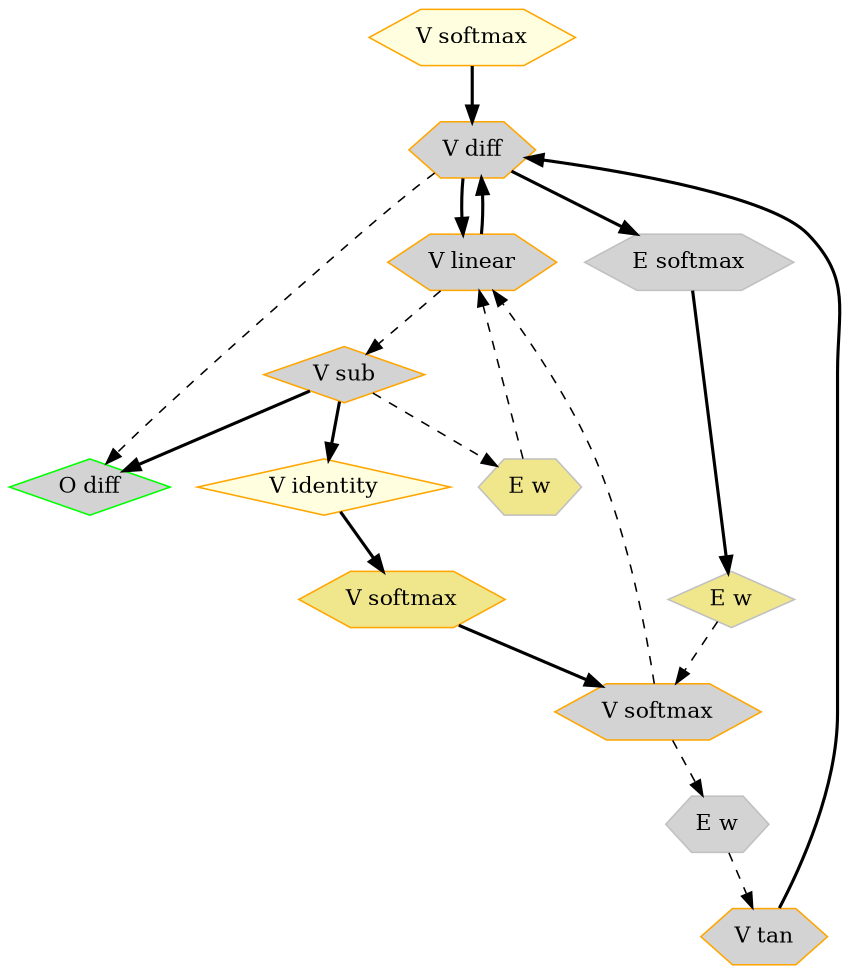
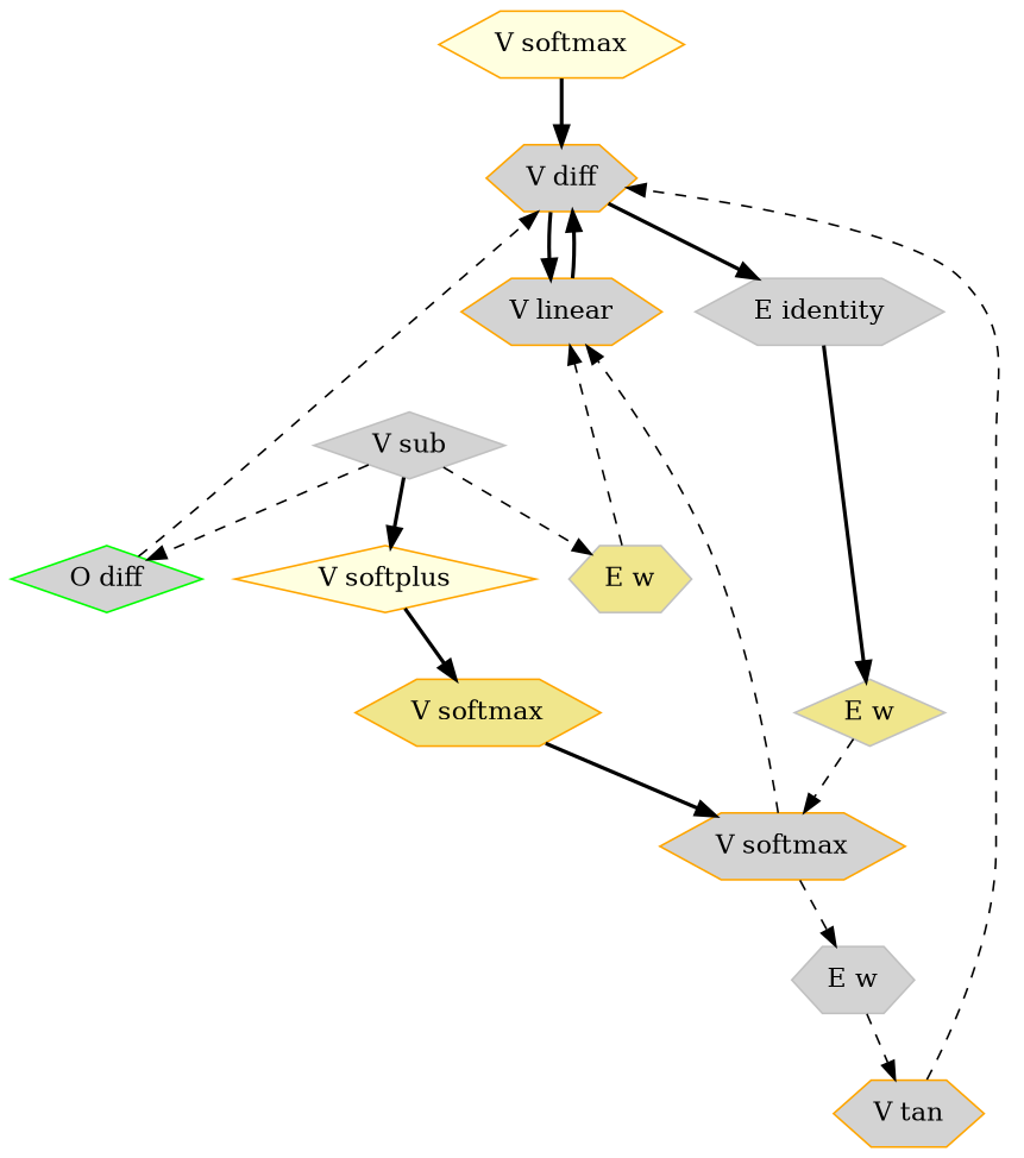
  digraph {
    node [color=orange fillcolor=lightgrey shape=hexagon style=filled]
    edge [style=bold]
    n1 [label="V diff"]
    n2 [label="V linear"]
    n3 [color=green label="O diff" shape=diamond]
-   n4 [color=gray label="E softmax"]
-   n5 [label="V sub" shape=diamond]
+   n4 [color=gray label="E identity"]
+   n5 [color=gray label="V sub" shape=diamond]
    n6 [color=gray fillcolor=khaki label="E w"]
-   n7 [fillcolor=lightyellow label="V identity" shape=diamond]
+   n7 [fillcolor=lightyellow label="V softplus" shape=diamond]
    n8 [fillcolor=lightyellow label="V softmax"]
    n9 [color=gray fillcolor=khaki label="E w" shape=diamond]
    n10 [fillcolor=khaki label="V softmax"]
    n11 [label="V softmax"]
    n12 [color=gray label="E w"]
    n13 [label="V tan"]
    n1 -> n2
-   n1 -> n3 [style=dashed]
+   n3 -> n1 [style=dashed]
    n1 -> n4
    n2 -> n1
-   n2 -> n5 [style=dashed]
    n4 -> n9
-   n5 -> n3
+   n5 -> n3 [style=dashed]
    n5 -> n6 [style=dashed]
    n5 -> n7
    n6 -> n2 [style=dashed]
    n7 -> n10
    n8 -> n1
    n9 -> n11 [style=dashed]
    n10 -> n11
    n11 -> n2 [style=dashed]
    n11 -> n12 [style=dashed]
    n12 -> n13 [style=dashed]
-   n13 -> n1
+   n13 -> n1 [style=dashed]
  }
